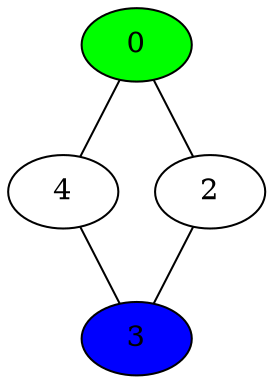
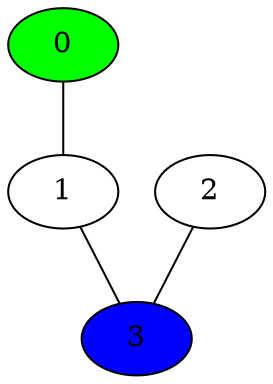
  graph {
    0 [fillcolor=green style=filled]
-   1 [label=4]
+   1
    2
    3 [fillcolor=blue style=filled]
    0 -- 1
-   0 -- 2
    1 -- 3
    2 -- 3
  }
